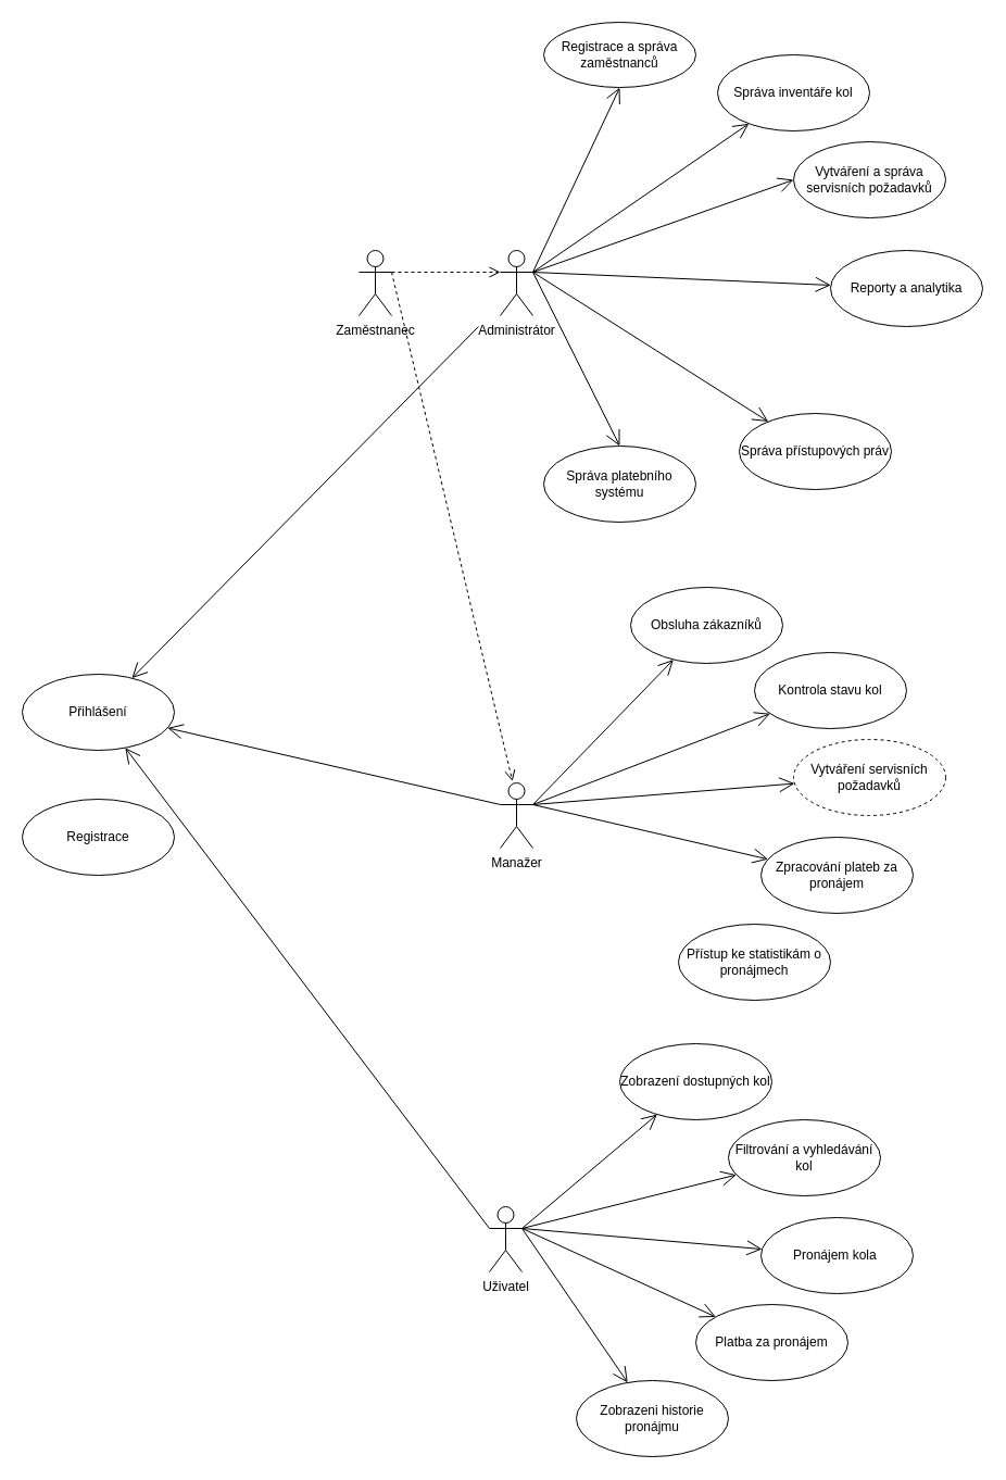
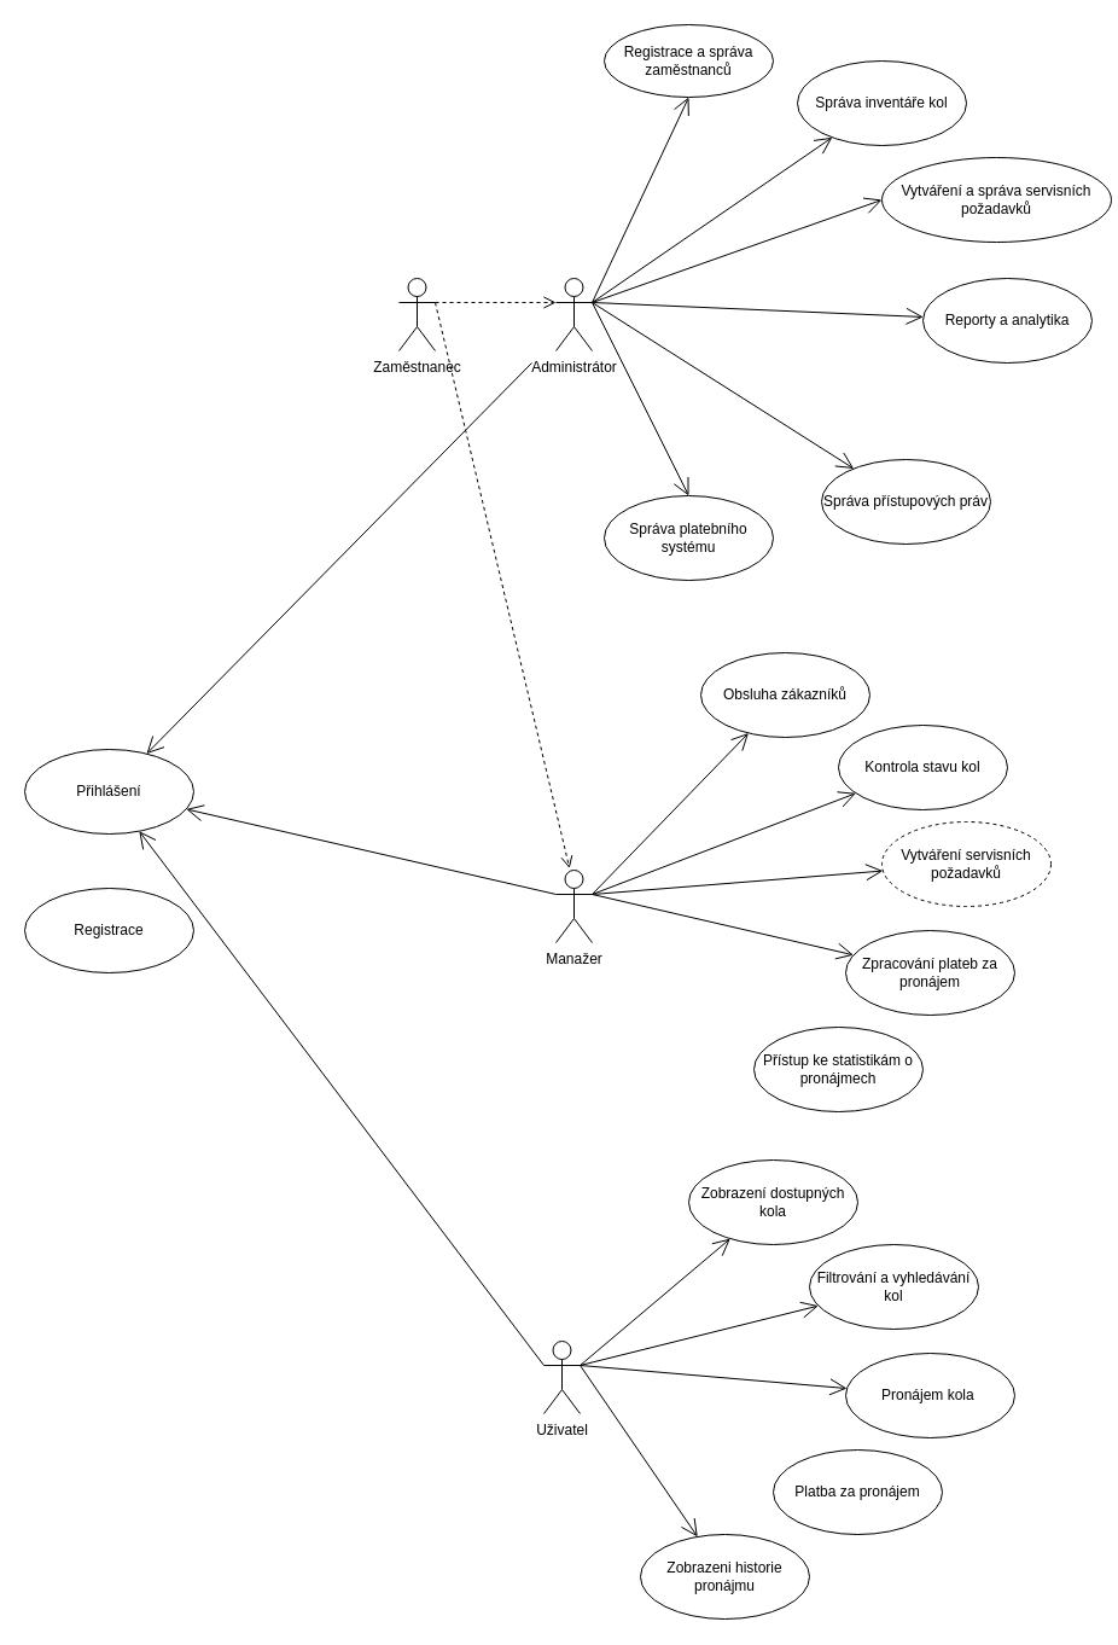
  <mxCell id="0" />
  <mxCell id="1" parent="0" />
  <mxCell id="2" value="Administrátor" style="shape=umlActor;verticalLabelPosition=bottom;verticalAlign=top;html=1;" vertex="1" parent="1"><mxGeometry x="460" y="230" width="30" height="60" as="geometry" /></mxCell>
  <mxCell id="3" value="Manažer" style="shape=umlActor;verticalLabelPosition=bottom;verticalAlign=top;html=1;" vertex="1" parent="1"><mxGeometry x="460" y="720" width="30" height="60" as="geometry" /></mxCell>
  <mxCell id="4" value="Uživatel" style="shape=umlActor;verticalLabelPosition=bottom;verticalAlign=top;html=1;" vertex="1" parent="1"><mxGeometry x="450" y="1110" width="30" height="60" as="geometry" /></mxCell>
  <mxCell id="5" value="Registrace a správa zaměstnanců" style="ellipse;whiteSpace=wrap;html=1;" vertex="1" parent="1"><mxGeometry x="500" y="20" width="140" height="60" as="geometry" /></mxCell>
  <mxCell id="6" value="Správa inventáře kol" style="ellipse;whiteSpace=wrap;html=1;" vertex="1" parent="1"><mxGeometry x="660" y="50" width="140" height="70" as="geometry" /></mxCell>
- <mxCell id="7" value="Vytváření a správa servisních požadavků" style="ellipse;whiteSpace=wrap;html=1;" vertex="1" parent="1"><mxGeometry x="730" y="130" width="140" height="70" as="geometry" /></mxCell>
+ <mxCell id="7" value="Vytváření a správa servisních požadavků" style="ellipse;whiteSpace=wrap;html=1;" vertex="1" parent="1"><mxGeometry x="730" y="130" width="190" height="70" as="geometry" /></mxCell>
  <mxCell id="8" value="Reporty a analytika" style="ellipse;whiteSpace=wrap;html=1;" vertex="1" parent="1"><mxGeometry x="764" y="230" width="140" height="70" as="geometry" /></mxCell>
  <mxCell id="9" value="Správa přístupových práv" style="ellipse;whiteSpace=wrap;html=1;" vertex="1" parent="1"><mxGeometry x="680" y="380" width="140" height="70" as="geometry" /></mxCell>
  <mxCell id="10" value="Správa platebního systému" style="ellipse;whiteSpace=wrap;html=1;" vertex="1" parent="1"><mxGeometry x="500" y="410" width="140" height="70" as="geometry" /></mxCell>
  <mxCell id="11" value="Registrace" style="ellipse;whiteSpace=wrap;html=1;" vertex="1" parent="1"><mxGeometry x="20" y="735" width="140" height="70" as="geometry" /></mxCell>
  <mxCell id="12" value="" style="endArrow=open;endFill=1;endSize=12;html=1;rounded=0;entryX=0.5;entryY=1;entryDx=0;entryDy=0;exitX=1;exitY=0.333;exitDx=0;exitDy=0;exitPerimeter=0;" edge="1" parent="1" source="2" target="5"><mxGeometry width="160" relative="1" as="geometry"><mxPoint x="630" y="270" as="sourcePoint" /><mxPoint x="790" y="270" as="targetPoint" /></mxGeometry></mxCell>
  <mxCell id="13" value="" style="endArrow=open;endFill=1;endSize=12;html=1;rounded=0;" edge="1" parent="1" target="6"><mxGeometry width="160" relative="1" as="geometry"><mxPoint x="490" y="250" as="sourcePoint" /><mxPoint x="580" y="90" as="targetPoint" /></mxGeometry></mxCell>
  <mxCell id="14" value="" style="endArrow=open;endFill=1;endSize=12;html=1;rounded=0;entryX=0;entryY=0.5;entryDx=0;entryDy=0;" edge="1" parent="1" target="7"><mxGeometry width="160" relative="1" as="geometry"><mxPoint x="490" y="250" as="sourcePoint" /><mxPoint x="590" y="100" as="targetPoint" /></mxGeometry></mxCell>
  <mxCell id="15" value="" style="endArrow=open;endFill=1;endSize=12;html=1;rounded=0;" edge="1" parent="1" target="8"><mxGeometry width="160" relative="1" as="geometry"><mxPoint x="490" y="250" as="sourcePoint" /><mxPoint x="600" y="110" as="targetPoint" /></mxGeometry></mxCell>
  <mxCell id="16" value="" style="endArrow=open;endFill=1;endSize=12;html=1;rounded=0;" edge="1" parent="1" target="20"><mxGeometry width="160" relative="1" as="geometry"><mxPoint x="440" y="300" as="sourcePoint" /><mxPoint x="120" y="580" as="targetPoint" /></mxGeometry></mxCell>
  <mxCell id="17" value="" style="endArrow=open;endFill=1;endSize=12;html=1;rounded=0;" edge="1" parent="1" target="9"><mxGeometry width="160" relative="1" as="geometry"><mxPoint x="490" y="250" as="sourcePoint" /><mxPoint x="620" y="130" as="targetPoint" /></mxGeometry></mxCell>
  <mxCell id="18" value="" style="endArrow=open;endFill=1;endSize=12;html=1;rounded=0;entryX=0.5;entryY=0;entryDx=0;entryDy=0;" edge="1" parent="1" target="10"><mxGeometry width="160" relative="1" as="geometry"><mxPoint x="490" y="250" as="sourcePoint" /><mxPoint x="630" y="140" as="targetPoint" /></mxGeometry></mxCell>
  <mxCell id="19" value="" style="endArrow=open;endFill=1;endSize=12;html=1;rounded=0;exitX=0;exitY=0.333;exitDx=0;exitDy=0;exitPerimeter=0;" edge="1" parent="1" source="3" target="20"><mxGeometry width="160" relative="1" as="geometry"><mxPoint x="410" y="560" as="sourcePoint" /><mxPoint x="210" y="645" as="targetPoint" /></mxGeometry></mxCell>
  <mxCell id="20" value="Přihlášení" style="ellipse;whiteSpace=wrap;html=1;" vertex="1" parent="1"><mxGeometry x="20" y="620" width="140" height="70" as="geometry" /></mxCell>
  <mxCell id="21" value="" style="endArrow=open;endFill=1;endSize=12;html=1;rounded=0;" edge="1" parent="1" target="20"><mxGeometry width="160" relative="1" as="geometry"><mxPoint x="450" y="1130" as="sourcePoint" /><mxPoint x="130" y="590" as="targetPoint" /></mxGeometry></mxCell>
  <mxCell id="22" value="Obsluha zákazníků" style="ellipse;whiteSpace=wrap;html=1;" vertex="1" parent="1"><mxGeometry x="580" y="540" width="140" height="70" as="geometry" /></mxCell>
  <mxCell id="23" value="" style="endArrow=open;endFill=1;endSize=12;html=1;rounded=0;" edge="1" parent="1" target="22"><mxGeometry width="160" relative="1" as="geometry"><mxPoint x="490" y="740" as="sourcePoint" /><mxPoint x="630" y="520" as="targetPoint" /></mxGeometry></mxCell>
  <mxCell id="24" value="Kontrola stavu kol" style="ellipse;whiteSpace=wrap;html=1;" vertex="1" parent="1"><mxGeometry x="694" y="600" width="140" height="70" as="geometry" /></mxCell>
  <mxCell id="25" value="" style="endArrow=open;endFill=1;endSize=12;html=1;rounded=0;" edge="1" parent="1" target="24"><mxGeometry width="160" relative="1" as="geometry"><mxPoint x="490" y="740" as="sourcePoint" /><mxPoint x="640" y="610" as="targetPoint" /></mxGeometry></mxCell>
  <mxCell id="26" value="Vytváření servisních požadavků" style="ellipse;whiteSpace=wrap;html=1;dashed=1;" vertex="1" parent="1"><mxGeometry x="730" y="680" width="140" height="70" as="geometry" /></mxCell>
  <mxCell id="27" value="" style="endArrow=open;endFill=1;endSize=12;html=1;rounded=0;" edge="1" parent="1" target="26"><mxGeometry width="160" relative="1" as="geometry"><mxPoint x="490" y="740" as="sourcePoint" /><mxPoint x="700" y="690" as="targetPoint" /></mxGeometry></mxCell>
  <mxCell id="28" value="Zpracování plateb za pronájem" style="ellipse;whiteSpace=wrap;html=1;" vertex="1" parent="1"><mxGeometry x="700" y="770" width="140" height="70" as="geometry" /></mxCell>
  <mxCell id="29" value="" style="endArrow=open;endFill=1;endSize=12;html=1;rounded=0;" edge="1" parent="1" target="28"><mxGeometry width="160" relative="1" as="geometry"><mxPoint x="490" y="740" as="sourcePoint" /><mxPoint x="710" y="780" as="targetPoint" /></mxGeometry></mxCell>
  <mxCell id="30" value="Přístup ke statistikám o pronájmech" style="ellipse;whiteSpace=wrap;html=1;" vertex="1" parent="1"><mxGeometry x="624" y="850" width="140" height="70" as="geometry" /></mxCell>
- <mxCell id="31" value="Zobrazení dostupných kol" style="ellipse;whiteSpace=wrap;html=1;" vertex="1" parent="1"><mxGeometry x="570" y="960" width="140" height="70" as="geometry" /></mxCell>
+ <mxCell id="31" value="Zobrazení dostupných kola" style="ellipse;whiteSpace=wrap;html=1;" vertex="1" parent="1"><mxGeometry x="570" y="960" width="140" height="70" as="geometry" /></mxCell>
  <mxCell id="32" value="" style="endArrow=open;endFill=1;endSize=12;html=1;rounded=0;" edge="1" parent="1" target="31"><mxGeometry width="160" relative="1" as="geometry"><mxPoint x="480" y="1130" as="sourcePoint" /><mxPoint x="765" y="990" as="targetPoint" /></mxGeometry></mxCell>
  <mxCell id="33" value="Filtrování a vyhledávání kol" style="ellipse;whiteSpace=wrap;html=1;" vertex="1" parent="1"><mxGeometry x="670" y="1030" width="140" height="70" as="geometry" /></mxCell>
  <mxCell id="34" value="" style="endArrow=open;endFill=1;endSize=12;html=1;rounded=0;" edge="1" parent="1" target="33"><mxGeometry width="160" relative="1" as="geometry"><mxPoint x="480" y="1130" as="sourcePoint" /><mxPoint x="785" y="1010" as="targetPoint" /></mxGeometry></mxCell>
  <mxCell id="35" value="Zobrazeni historie pronájmu" style="ellipse;whiteSpace=wrap;html=1;" vertex="1" parent="1"><mxGeometry x="530" y="1270" width="140" height="70" as="geometry" /></mxCell>
  <mxCell id="36" value="" style="endArrow=open;endFill=1;endSize=12;html=1;rounded=0;exitX=1;exitY=0.333;exitDx=0;exitDy=0;exitPerimeter=0;" edge="1" parent="1" target="35" source="4"><mxGeometry width="160" relative="1" as="geometry"><mxPoint x="480" y="1050" as="sourcePoint" /><mxPoint x="795" y="1020" as="targetPoint" /></mxGeometry></mxCell>
  <mxCell id="37" value="Pronájem kola&lt;span style=&quot;white-space: pre;&quot;&gt;&#09;&lt;/span&gt;" style="ellipse;whiteSpace=wrap;html=1;" vertex="1" parent="1"><mxGeometry x="700" y="1120" width="140" height="70" as="geometry" /></mxCell>
  <mxCell id="38" value="" style="endArrow=open;endFill=1;endSize=12;html=1;rounded=0;" edge="1" parent="1" target="37"><mxGeometry width="160" relative="1" as="geometry"><mxPoint x="480" y="1130" as="sourcePoint" /><mxPoint x="805" y="1030" as="targetPoint" /></mxGeometry></mxCell>
  <mxCell id="39" value="Platba za pronájem" style="ellipse;whiteSpace=wrap;html=1;" vertex="1" parent="1"><mxGeometry x="640" y="1200" width="140" height="70" as="geometry" /></mxCell>
- <mxCell id="40" value="" style="endArrow=open;endFill=1;endSize=12;html=1;rounded=0;exitX=1;exitY=0.333;exitDx=0;exitDy=0;exitPerimeter=0;" edge="1" parent="1" target="39" source="4"><mxGeometry width="160" relative="1" as="geometry"><mxPoint x="500" y="1070" as="sourcePoint" /><mxPoint x="815" y="1040" as="targetPoint" /></mxGeometry></mxCell>
  <mxCell id="41" value="Zaměstnanec" style="shape=umlActor;verticalLabelPosition=bottom;verticalAlign=top;html=1;" vertex="1" parent="1"><mxGeometry x="330" y="230" width="30" height="60" as="geometry" /></mxCell>
  <mxCell id="42" value="" style="html=1;verticalAlign=bottom;endArrow=open;dashed=1;endSize=8;curved=0;rounded=0;exitX=1;exitY=0.333;exitDx=0;exitDy=0;exitPerimeter=0;entryX=0;entryY=0.333;entryDx=0;entryDy=0;entryPerimeter=0;" edge="1" parent="1" source="41" target="2"><mxGeometry relative="1" as="geometry"><mxPoint x="460" y="320" as="sourcePoint" /><mxPoint x="380" y="320" as="targetPoint" /></mxGeometry></mxCell>
  <mxCell id="43" value="" style="html=1;verticalAlign=bottom;endArrow=open;dashed=1;endSize=8;curved=0;rounded=0;entryX=0.375;entryY=-0.025;entryDx=0;entryDy=0;entryPerimeter=0;" edge="1" parent="1" target="3"><mxGeometry relative="1" as="geometry"><mxPoint x="360" y="250" as="sourcePoint" /><mxPoint x="470" y="260" as="targetPoint" /></mxGeometry></mxCell>
